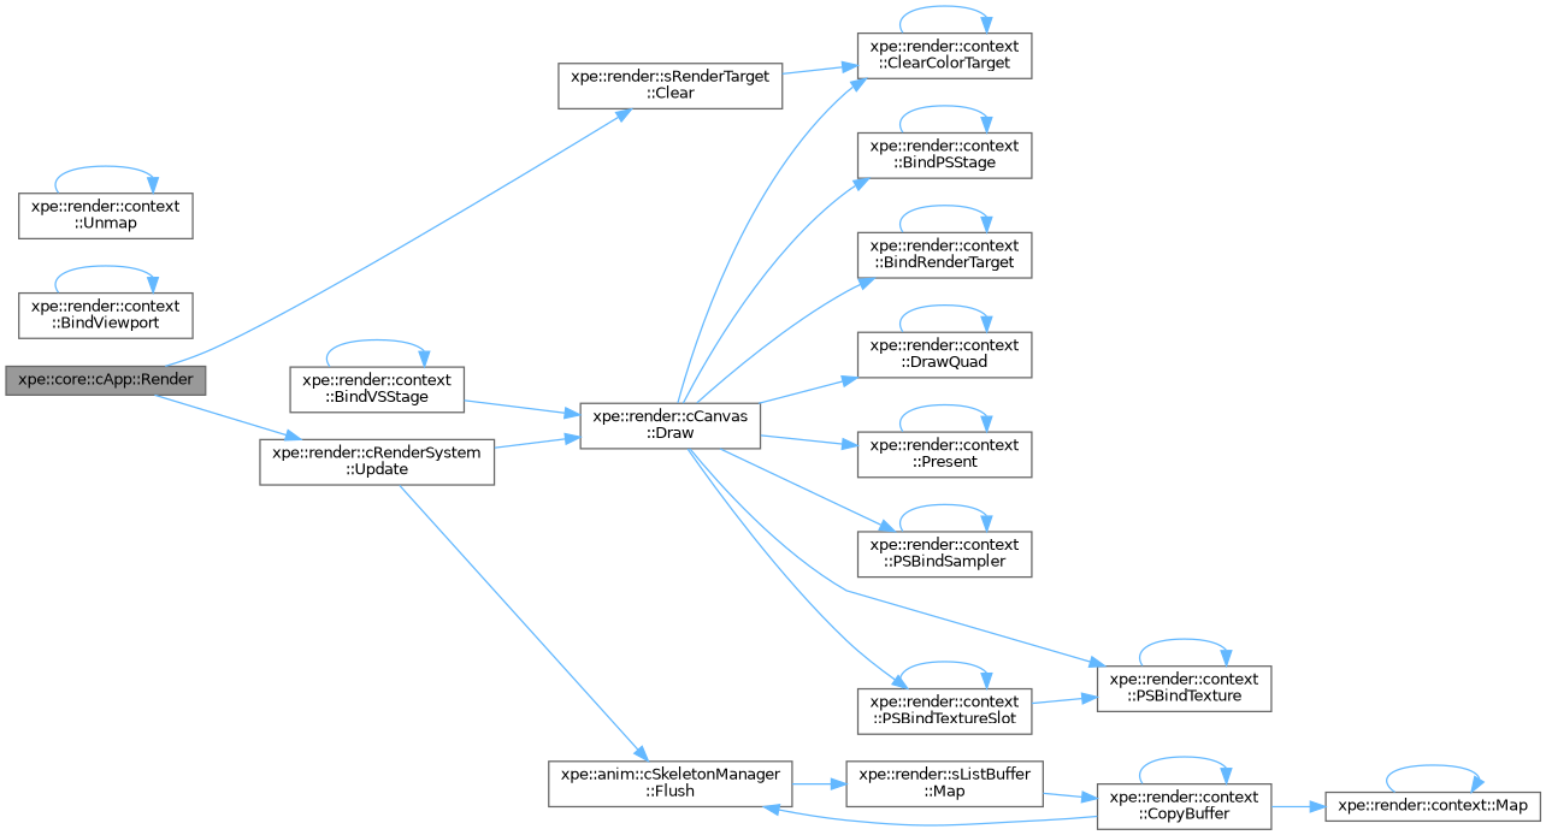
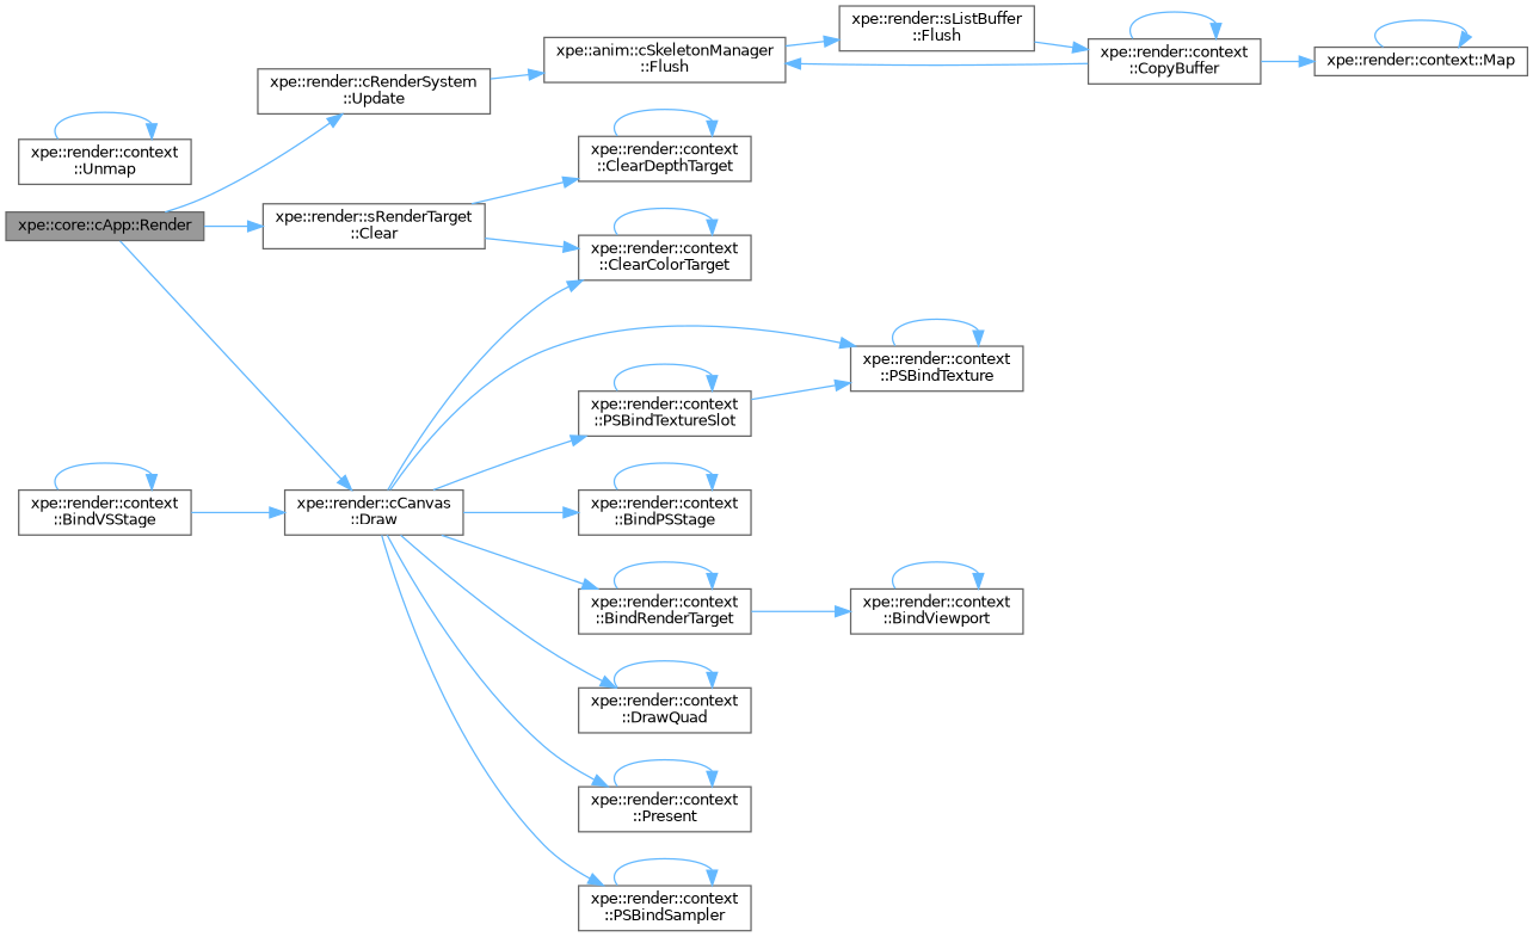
  digraph {
    rankdir=LR
    node [color=grey40 fillcolor=white fontname=Helvetica fontsize=10 shape=box style=filled]
    edge [color=steelblue1 fontname=Helvetica fontsize=10 labelfontname=Helvetica labelfontsize=10 style=solid]
    n1 [color=gray40 fillcolor=grey60 fontcolor=black height=0.2 label="xpe::core::cApp::Render" width=0.4]
    n2 [height=0.2 label="xpe::render::sRenderTarget\l::Clear" width=0.4]
    n3 [height=0.2 label="xpe::render::cCanvas\l::Draw" width=0.4]
    n4 [height=0.2 label="xpe::render::cRenderSystem\l::Update" width=0.4]
    n5 [height=0.2 label="xpe::render::context\l::ClearColorTarget" width=0.4]
+   n6 [height=0.2 label="xpe::render::context\l::ClearDepthTarget" width=0.4]
    n7 [height=0.2 label="xpe::render::context\l::BindPSStage" width=0.4]
    n8 [height=0.2 label="xpe::render::context\l::BindRenderTarget" width=0.4]
    n9 [height=0.2 label="xpe::render::context\l::DrawQuad" width=0.4]
    n10 [height=0.2 label="xpe::render::context\l::Present" width=0.4]
    n11 [height=0.2 label="xpe::render::context\l::PSBindSampler" width=0.4]
    n12 [height=0.2 label="xpe::render::context\l::PSBindTexture" width=0.4]
    n13 [height=0.2 label="xpe::render::context\l::PSBindTextureSlot" width=0.4]
    n14 [height=0.2 label="xpe::anim::cSkeletonManager\l::Flush" width=0.4]
    n15 [height=0.2 label="xpe::render::context\l::BindViewport" width=0.4]
    n16 [height=0.2 label="xpe::render::context\l::BindVSStage" width=0.4]
-   n17 [height=0.2 label="xpe::render::sListBuffer\l::Map" width=0.4]
+   n17 [height=0.2 label="xpe::render::sListBuffer\l::Flush" width=0.4]
    n18 [height=0.2 label="xpe::render::context\l::CopyBuffer" width=0.4]
    n19 [height=0.2 label="xpe::render::context::Map" width=0.4]
    n20 [height=0.2 label="xpe::render::context\l::Unmap" width=0.4]
    n1 -> n2
-   n4 -> n3
+   n1 -> n3
    n1 -> n4
    n2 -> n5
+   n2 -> n6
    n3 -> n5
    n3 -> n7
    n3 -> n8
    n3 -> n9
    n3 -> n10
    n3 -> n11
    n3 -> n12
    n3 -> n13
    n4 -> n14
    n5 -> n5
+   n6 -> n6
    n7 -> n7
    n8 -> n8
+   n8 -> n15
    n9 -> n9
    n10 -> n10
    n11 -> n11
    n12 -> n12
    n13 -> n12
    n13 -> n13
    n14 -> n17
    n15 -> n15
    n16 -> n3
    n16 -> n16
    n17 -> n18
    n18 -> n14
    n18 -> n18
    n18 -> n19
    n19 -> n19
    n20 -> n20
  }
